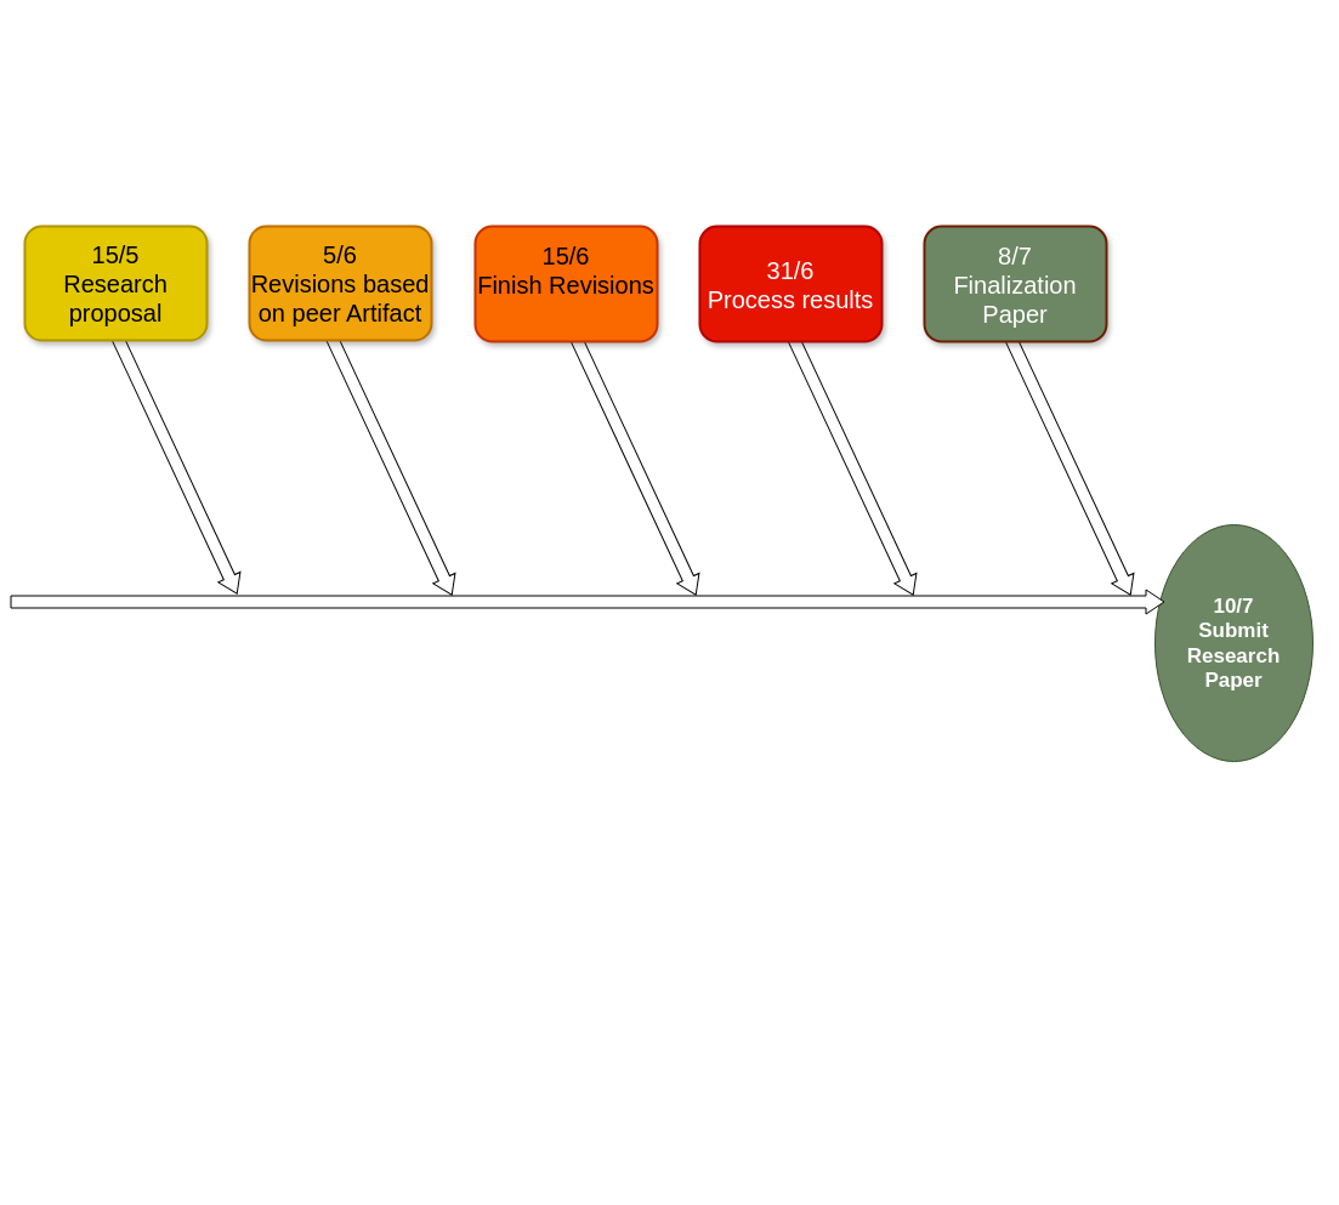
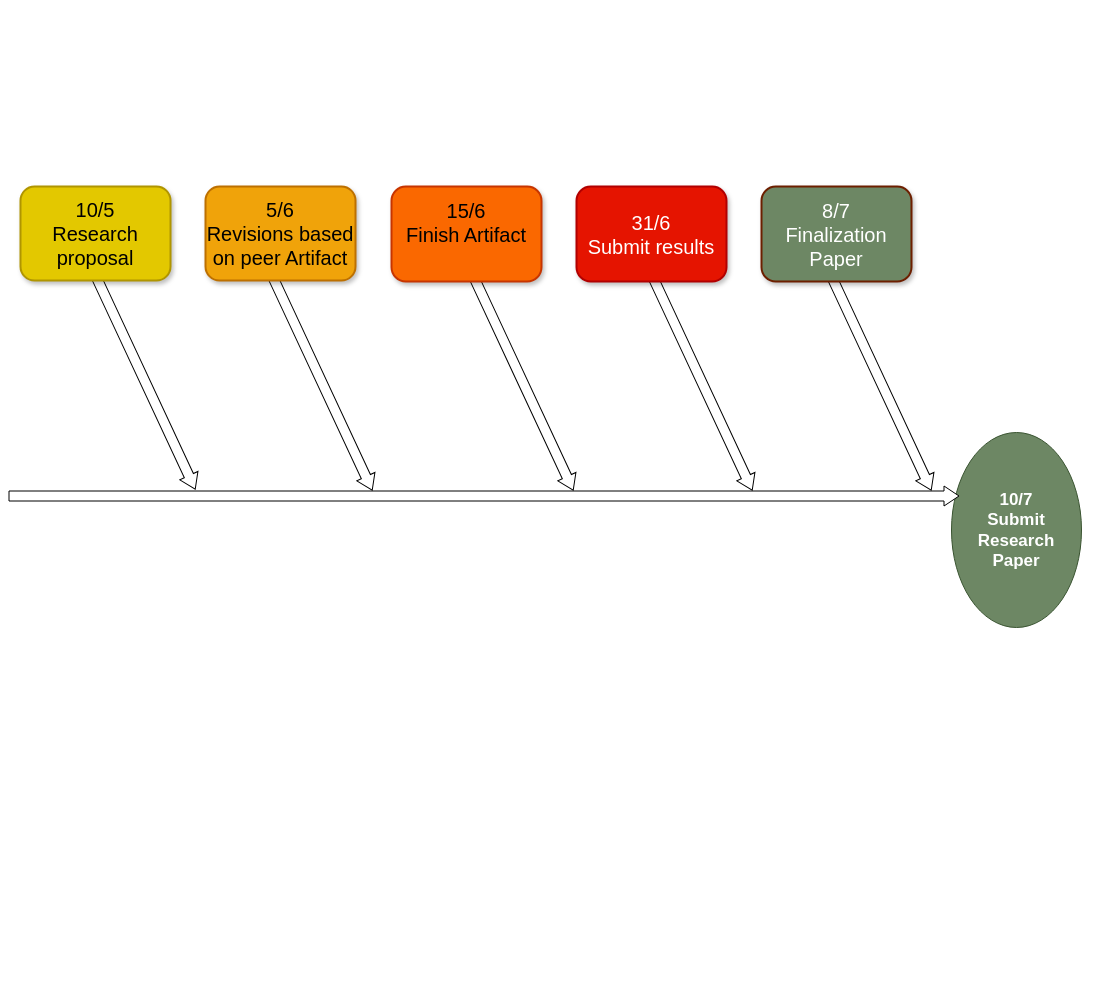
  <mxCell id="0" style=";html=1;" />
  <mxCell id="1" style=";html=1;" parent="0" />
  <mxCell id="2" value="10/7 &lt;br style=&quot;font-size: 17px;&quot;&gt;Submit Research Paper" style="ellipse;whiteSpace=wrap;html=1;aspect=fixed;fontStyle=1;fontSize=17;fillColor=#6d8764;fontColor=#ffffff;strokeColor=#3A5431;" vertex="1" parent="1"><mxGeometry x="951" y="432" width="130" height="195" as="geometry" /></mxCell>
  <mxCell id="3" value="" style="html=1;shadow=0;dashed=0;align=center;verticalAlign=middle;shape=mxgraph.arrows2.arrow;dy=0.5;dx=15;direction=north;notch=0;rounded=0;strokeWidth=1;fontSize=20;rotation=155;" vertex="1" parent="1"><mxGeometry x="691" y="261" width="20" height="240" as="geometry" /></mxCell>
  <mxCell id="4" value="" style="html=1;shadow=0;dashed=0;align=center;verticalAlign=middle;shape=mxgraph.arrows2.arrow;dy=0.5;dx=15;direction=north;notch=0;rounded=0;strokeWidth=1;fontSize=20;rotation=155;" vertex="1" parent="1"><mxGeometry x="311" y="261" width="20" height="240" as="geometry" /></mxCell>
  <mxCell id="5" value="" style="html=1;shadow=0;dashed=0;align=center;verticalAlign=middle;shape=mxgraph.arrows2.arrow;dy=0.5;dx=15;direction=north;notch=0;rounded=0;strokeWidth=1;fontSize=20;rotation=90;" parent="1" vertex="1"><mxGeometry x="473.5" y="20.5" width="20" height="950" as="geometry" /></mxCell>
  <mxCell id="6" value="" style="html=1;shadow=0;dashed=0;align=center;verticalAlign=middle;shape=mxgraph.arrows2.arrow;dy=0.5;dx=15;direction=north;notch=0;rounded=0;strokeWidth=1;fontSize=20;rotation=155;" parent="1" vertex="1"><mxGeometry x="134" y="260" width="20" height="240" as="geometry" /></mxCell>
  <mxCell id="7" value="" style="html=1;shadow=0;dashed=0;align=center;verticalAlign=middle;shape=mxgraph.arrows2.arrow;dy=0.5;dx=15;direction=north;notch=0;rounded=0;strokeWidth=1;fontSize=20;rotation=155;" parent="1" vertex="1"><mxGeometry x="512" y="261" width="20" height="240" as="geometry" /></mxCell>
  <mxCell id="8" value="" style="html=1;shadow=0;dashed=0;align=center;verticalAlign=middle;shape=mxgraph.arrows2.arrow;dy=0.5;dx=15;direction=north;notch=0;rounded=0;strokeWidth=1;fontSize=20;rotation=155;" parent="1" vertex="1"><mxGeometry x="870" y="261" width="20" height="240" as="geometry" /></mxCell>
- <mxCell id="9" value="&lt;div&gt;15/5 &lt;br&gt;&lt;/div&gt;&lt;div&gt;Research proposal&lt;br&gt;&lt;/div&gt;" style="rounded=1;whiteSpace=wrap;html=1;shadow=1;strokeWidth=2;fontSize=20;align=center;labelPosition=center;verticalLabelPosition=middle;verticalAlign=middle;fillColor=#e3c800;strokeColor=#B09500;fontColor=#000000;" parent="1" vertex="1"><mxGeometry x="20" y="186" width="150" height="94" as="geometry" /></mxCell>
+ <mxCell id="9" value="&lt;div&gt;10/5 &lt;br&gt;&lt;/div&gt;&lt;div&gt;Research proposal&lt;br&gt;&lt;/div&gt;" style="rounded=1;whiteSpace=wrap;html=1;shadow=1;strokeWidth=2;fontSize=20;align=center;labelPosition=center;verticalLabelPosition=middle;verticalAlign=middle;fillColor=#e3c800;strokeColor=#B09500;fontColor=#000000;" parent="1" vertex="1"><mxGeometry x="20" y="186" width="150" height="94" as="geometry" /></mxCell>
  <mxCell id="10" value="&lt;div&gt;5/6 &lt;br&gt;&lt;/div&gt;&lt;div&gt;Revisions based on peer Artifact&lt;/div&gt;" style="rounded=1;whiteSpace=wrap;html=1;shadow=1;strokeWidth=2;fontSize=20;align=center;labelPosition=center;verticalLabelPosition=middle;verticalAlign=middle;fillColor=#f0a30a;fontColor=#000000;strokeColor=#BD7000;" vertex="1" parent="1"><mxGeometry x="205" y="186" width="150" height="94" as="geometry" /></mxCell>
  <mxCell id="11" value="&lt;div&gt;8/7 &lt;br&gt;&lt;/div&gt;&lt;div&gt;Finalization Paper&lt;/div&gt;" style="rounded=1;whiteSpace=wrap;html=1;shadow=1;strokeWidth=2;fontSize=20;align=center;labelPosition=center;verticalLabelPosition=middle;verticalAlign=middle;fillColor=#6d8764;fontColor=#ffffff;strokeColor=#6D1F00;" vertex="1" parent="1"><mxGeometry x="761" y="186" width="150" height="95" as="geometry" /></mxCell>
- <mxCell id="12" value="&lt;div&gt;15/6&lt;/div&gt;&lt;div&gt;Finish Revisions&lt;br&gt;&lt;br&gt;&lt;/div&gt;" style="rounded=1;whiteSpace=wrap;html=1;shadow=1;strokeWidth=2;fontSize=20;align=center;labelPosition=center;verticalLabelPosition=middle;verticalAlign=middle;fillColor=#fa6800;fontColor=#000000;strokeColor=#C73500;" vertex="1" parent="1"><mxGeometry x="391" y="186" width="150" height="95" as="geometry" /></mxCell>
- <mxCell id="13" value="31/6&lt;br&gt;Process results" style="rounded=1;whiteSpace=wrap;html=1;shadow=1;strokeWidth=2;fontSize=20;align=center;labelPosition=center;verticalLabelPosition=middle;verticalAlign=middle;fillColor=#e51400;fontColor=#ffffff;strokeColor=#B20000;" vertex="1" parent="1"><mxGeometry x="576" y="186" width="150" height="95" as="geometry" /></mxCell>
+ <mxCell id="12" value="&lt;div&gt;15/6&lt;/div&gt;&lt;div&gt;Finish Artifact&lt;br&gt;&lt;br&gt;&lt;/div&gt;" style="rounded=1;whiteSpace=wrap;html=1;shadow=1;strokeWidth=2;fontSize=20;align=center;labelPosition=center;verticalLabelPosition=middle;verticalAlign=middle;fillColor=#fa6800;fontColor=#000000;strokeColor=#C73500;" vertex="1" parent="1"><mxGeometry x="391" y="186" width="150" height="95" as="geometry" /></mxCell>
+ <mxCell id="13" value="31/6&lt;br&gt;Submit results" style="rounded=1;whiteSpace=wrap;html=1;shadow=1;strokeWidth=2;fontSize=20;align=center;labelPosition=center;verticalLabelPosition=middle;verticalAlign=middle;fillColor=#e51400;fontColor=#ffffff;strokeColor=#B20000;" vertex="1" parent="1"><mxGeometry x="576" y="186" width="150" height="95" as="geometry" /></mxCell>
